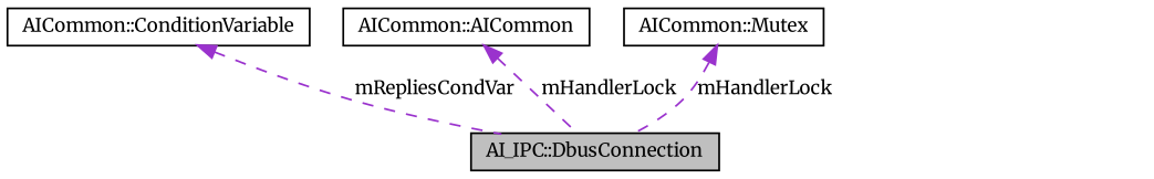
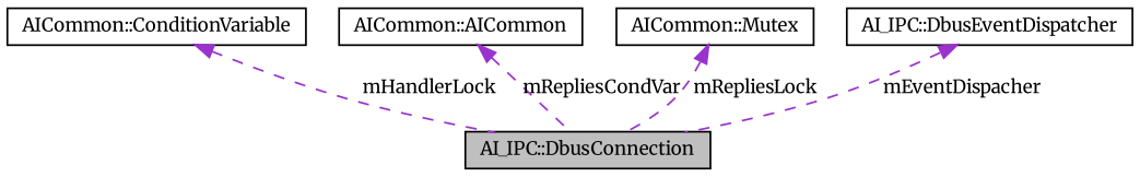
  digraph {
    fontname=Merriweather
    rankdir=TB
    node [color=black fillcolor=white fontname=Merriweather fontsize=10 shape=record style=filled]
    edge [color=darkorchid3 dir=back fontname=Merriweather fontsize=10 labelfontname=Helvetica labelfontsize=10 style=dashed]
    n1 [fillcolor=grey75 fontcolor=black height=0.2 label="AI_IPC::DbusConnection" width=0.4]
    n2 [height=0.2 label="AICommon::ConditionVariable" width=0.4]
    n3 [height=0.2 label="AICommon::AICommon" width=0.4]
    n4 [height=0.2 label="AICommon::Mutex" width=0.4]
-   n2 -> n1 [label=" mRepliesCondVar"]
-   n3 -> n1 [label=" mHandlerLock"]
-   n4 -> n1 [label=" mHandlerLock"]
+   n5 [height=0.2 label="AI_IPC::DbusEventDispatcher" width=0.4]
+   n2 -> n1 [label=" mHandlerLock"]
+   n3 -> n1 [label=" mRepliesCondVar"]
+   n4 -> n1 [label=" mRepliesLock"]
+   n5 -> n1 [label=" mEventDispacher"]
  }
